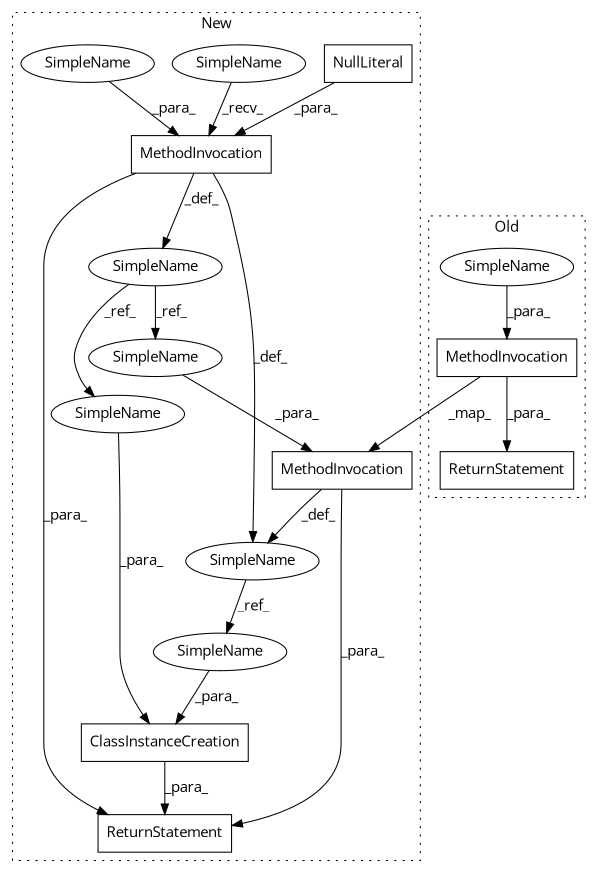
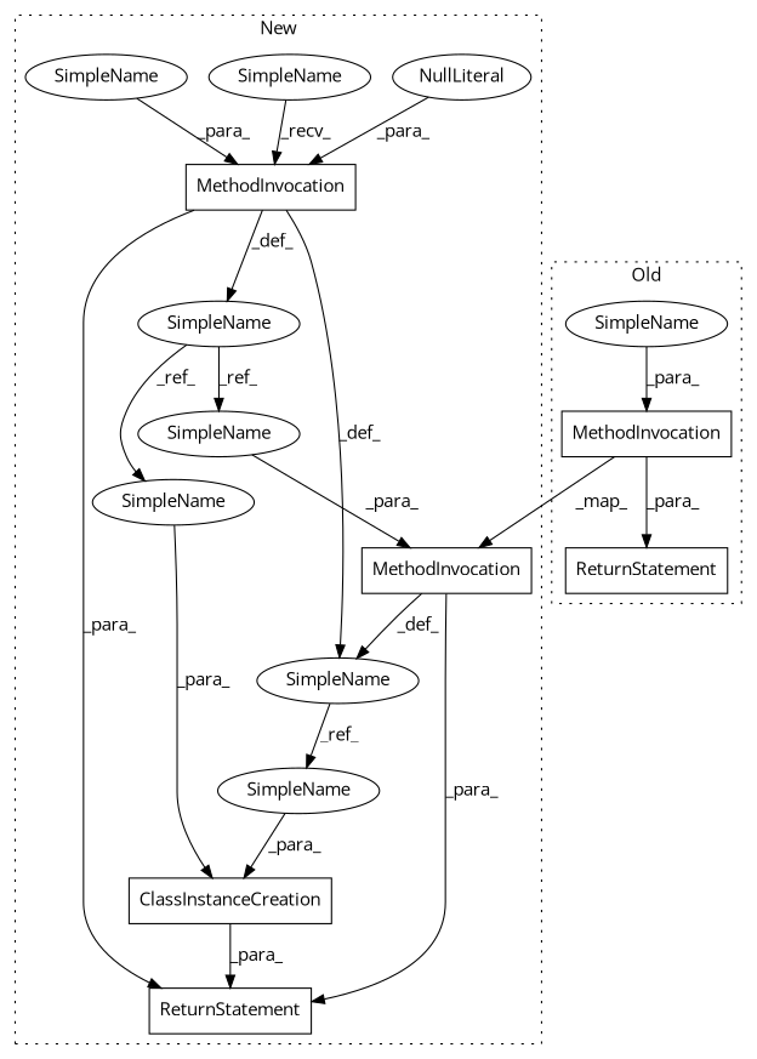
  digraph {
    fontname="Open Sans"
    node [a=42 l=7 shape=ellipse fontname="Open Sans"]
    edge [fontname="Open Sans"]
    n1 [a=14 l="36,1" label=ClassInstanceCreation s="17724,17773" shape=box]
    n2 [a=32 l="23,1" label=MethodInvocation s="17654,17708" shape=box]
    n3 [a=32 l="7,1" label=MethodInvocation s="17587,17607" shape=box]
-   n4 [a=33 l=4 label=NullLiteral s=17603 shape=box]
+   n4 [a=33 l=4 label=NullLiteral s=17603]
    n5 [a=41 label=ReturnStatement s=17717 shape=box]
    n6 [l=4 label=SimpleName s=17760]
    n7 [l=4 label=SimpleName s=17677]
    n8 [l=20 label=SimpleName s=17566]
    n9 [label=SimpleName s=17624]
    n10 [label=SimpleName s=17766]
    n11 [l=4 label=SimpleName s=17548]
    n12 [label=SimpleName s=17594]
    n13 [a=32 l="34,1" label=MethodInvocation s="16908,16976" shape=box]
    n14 [a=41 label=ReturnStatement s=16892 shape=box]
    n15 [label=SimpleName s=16942]
    subgraph cluster_1 {
      label=New
      style=dotted
      n1
      n2
      n3
      n4
      n5
      n6
      n7
      n8
      n9
      n10
      n11
      n12
    }
    subgraph cluster_2 {
      label=Old
      style=dotted
      n13
      n14
      n15
    }
    n1 -> n5 [label=_para_]
    n2 -> n5 [label=_para_]
    n2 -> n9 [label=_def_]
    n3 -> n5 [label=_para_]
    n3 -> n9 [label=_def_]
    n3 -> n11 [label=_def_]
    n4 -> n3 [label=_para_]
    n6 -> n1 [label=_para_]
    n7 -> n2 [label=_para_]
    n8 -> n3 [label=_recv_]
    n9 -> n10 [label=_ref_]
    n10 -> n1 [label=_para_]
    n11 -> n6 [label=_ref_]
    n11 -> n7 [label=_ref_]
    n12 -> n3 [label=_para_]
    n13 -> n2 [label=_map_]
    n13 -> n14 [label=_para_]
    n15 -> n13 [label=_para_]
  }
